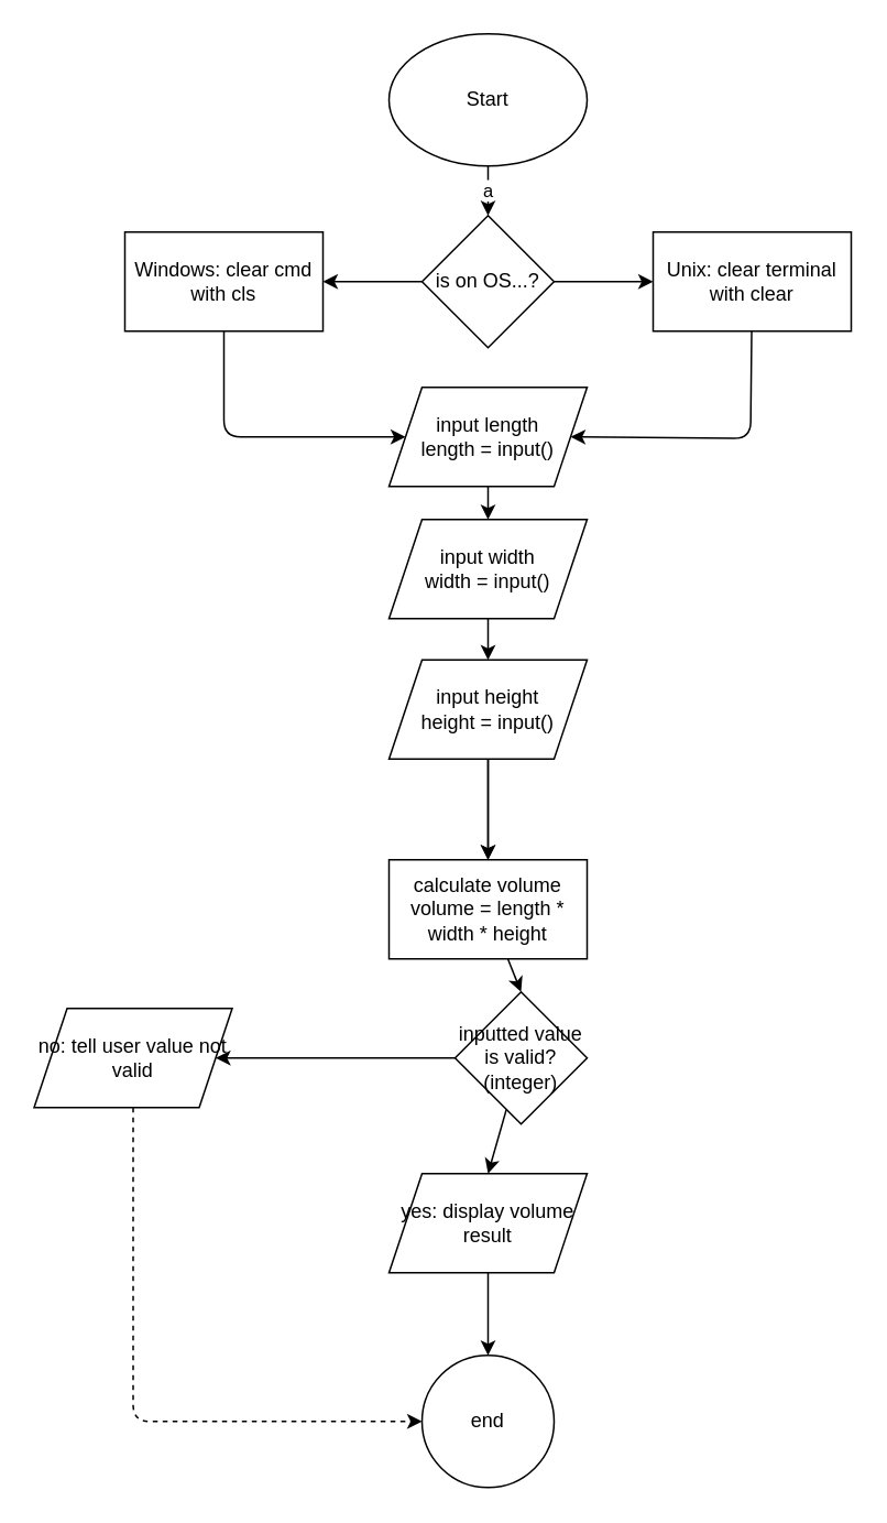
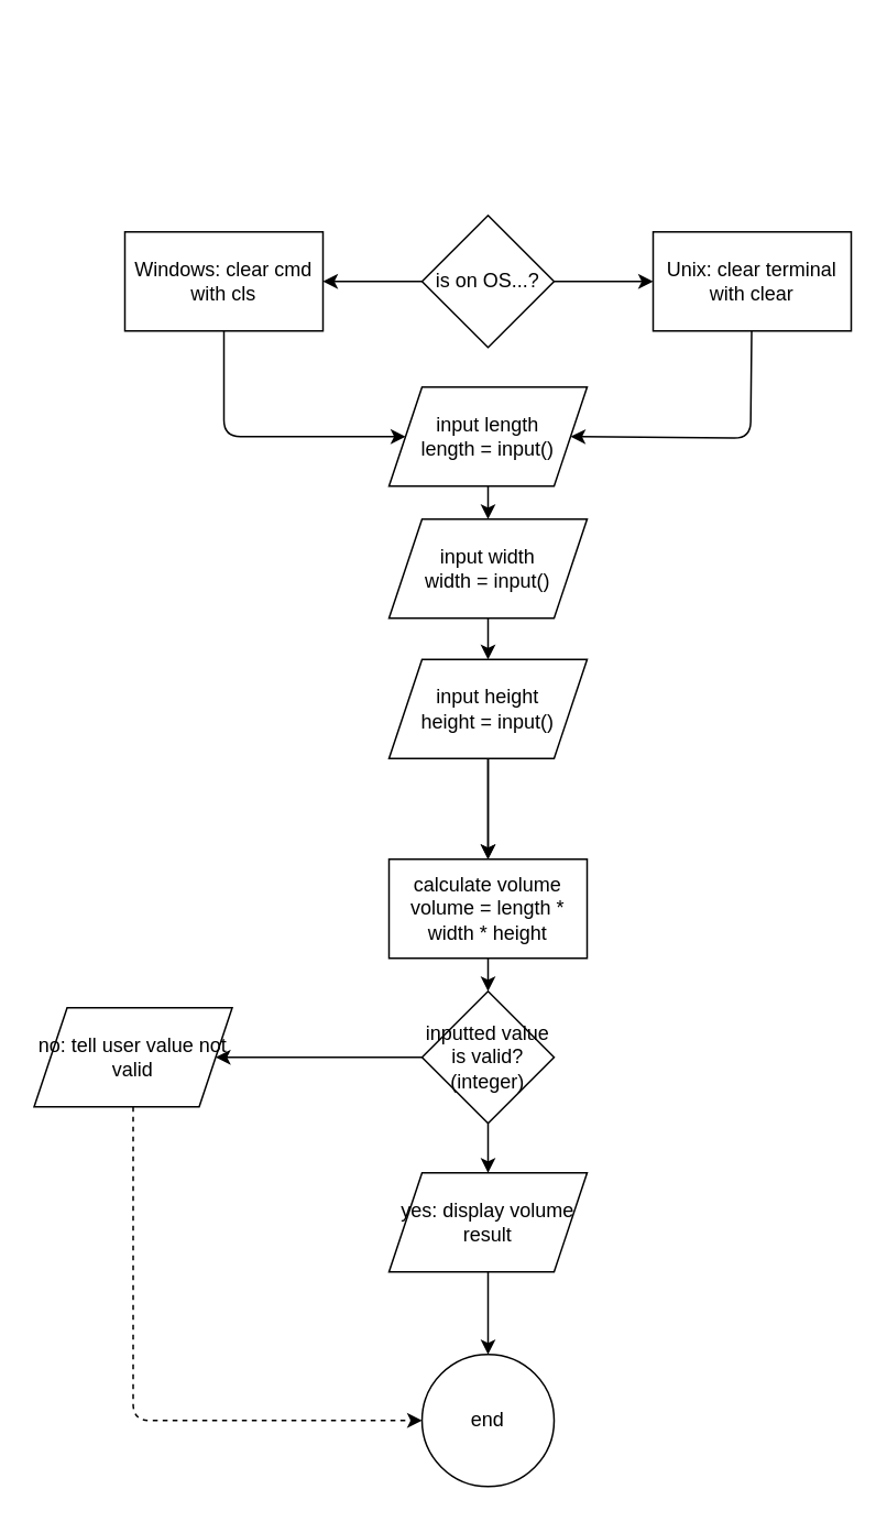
  <mxCell id="0" />
  <mxCell id="1" parent="0" />
- <mxCell id="2" value="a" style="edgeStyle=none;html=1;entryX=0.5;entryY=0;entryDx=0;entryDy=0;" parent="1" source="3" target="16" edge="1"><mxGeometry relative="1" as="geometry" /></mxCell>
- <mxCell id="3" value="Start" style="ellipse;whiteSpace=wrap;html=1;" parent="1" vertex="1"><mxGeometry x="235" y="20" width="120" height="80" as="geometry" /></mxCell>
  <mxCell id="4" value="" style="edgeStyle=none;html=1;" parent="1" source="5" target="8" edge="1"><mxGeometry relative="1" as="geometry" /></mxCell>
  <mxCell id="5" value="input width&lt;div&gt;width = input()&lt;/div&gt;" style="shape=parallelogram;perimeter=parallelogramPerimeter;whiteSpace=wrap;html=1;fixedSize=1;" parent="1" vertex="1"><mxGeometry x="235" y="314" width="120" height="60" as="geometry" /></mxCell>
  <mxCell id="6" value="" style="edgeStyle=none;html=1;" parent="1" source="8" target="10" edge="1"><mxGeometry relative="1" as="geometry" /></mxCell>
  <mxCell id="7" value="" style="edgeStyle=none;html=1;" parent="1" source="8" target="10" edge="1"><mxGeometry relative="1" as="geometry" /></mxCell>
  <mxCell id="8" value="input height&lt;div&gt;height = input()&lt;/div&gt;" style="shape=parallelogram;perimeter=parallelogramPerimeter;whiteSpace=wrap;html=1;fixedSize=1;" parent="1" vertex="1"><mxGeometry x="235" y="399" width="120" height="60" as="geometry" /></mxCell>
  <mxCell id="9" style="edgeStyle=none;html=1;entryX=0.5;entryY=0;entryDx=0;entryDy=0;" parent="1" source="10" target="23" edge="1"><mxGeometry relative="1" as="geometry" /></mxCell>
  <mxCell id="10" value="calculate volume&lt;div&gt;volume = length * width * height&lt;/div&gt;" style="whiteSpace=wrap;html=1;" parent="1" vertex="1"><mxGeometry x="235" y="520" width="120" height="60" as="geometry" /></mxCell>
  <mxCell id="11" style="edgeStyle=none;html=1;entryX=0.5;entryY=0;entryDx=0;entryDy=0;" parent="1" source="12" target="13" edge="1"><mxGeometry relative="1" as="geometry" /></mxCell>
  <mxCell id="12" value="yes: display volume result" style="shape=parallelogram;perimeter=parallelogramPerimeter;whiteSpace=wrap;html=1;fixedSize=1;" parent="1" vertex="1"><mxGeometry x="235" y="710" width="120" height="60" as="geometry" /></mxCell>
  <mxCell id="13" value="end" style="ellipse;whiteSpace=wrap;html=1;aspect=fixed;" parent="1" vertex="1"><mxGeometry x="255" y="820" width="80" height="80" as="geometry" /></mxCell>
  <mxCell id="14" value="" style="edgeStyle=none;html=1;" parent="1" source="16" target="18" edge="1"><mxGeometry relative="1" as="geometry" /></mxCell>
  <mxCell id="15" value="" style="edgeStyle=none;html=1;" parent="1" source="16" target="20" edge="1"><mxGeometry relative="1" as="geometry" /></mxCell>
  <mxCell id="16" value="is on OS...?" style="rhombus;whiteSpace=wrap;html=1;" parent="1" vertex="1"><mxGeometry x="255" y="130" width="80" height="80" as="geometry" /></mxCell>
  <mxCell id="17" style="edgeStyle=none;html=1;exitX=0.5;exitY=1;exitDx=0;exitDy=0;entryX=0;entryY=0.5;entryDx=0;entryDy=0;" parent="1" source="18" target="27" edge="1"><mxGeometry relative="1" as="geometry"><Array as="points"><mxPoint x="135" y="264" /></Array></mxGeometry></mxCell>
  <mxCell id="18" value="Windows: clear cmd with cls" style="whiteSpace=wrap;html=1;" parent="1" vertex="1"><mxGeometry x="75" y="140" width="120" height="60" as="geometry" /></mxCell>
  <mxCell id="19" style="edgeStyle=none;html=1;entryX=1;entryY=0.5;entryDx=0;entryDy=0;" edge="1" parent="1" source="20" target="27"><mxGeometry relative="1" as="geometry"><Array as="points"><mxPoint x="454" y="265" /></Array></mxGeometry></mxCell>
  <mxCell id="20" value="Unix: clear terminal with clear" style="whiteSpace=wrap;html=1;" parent="1" vertex="1"><mxGeometry x="395" y="140" width="120" height="60" as="geometry" /></mxCell>
  <mxCell id="21" style="edgeStyle=none;html=1;entryX=0.5;entryY=0;entryDx=0;entryDy=0;" parent="1" source="23" target="12" edge="1"><mxGeometry relative="1" as="geometry" /></mxCell>
  <mxCell id="22" style="edgeStyle=none;html=1;" parent="1" source="23" target="25" edge="1"><mxGeometry relative="1" as="geometry" /></mxCell>
- <mxCell id="23" value="inputted value is valid? (integer)" style="rhombus;whiteSpace=wrap;html=1;" parent="1" vertex="1"><mxGeometry x="275" y="600" width="80" height="80" as="geometry" /></mxCell>
+ <mxCell id="23" value="inputted value is valid? (integer)" style="rhombus;whiteSpace=wrap;html=1;" parent="1" vertex="1"><mxGeometry x="255" y="600" width="80" height="80" as="geometry" /></mxCell>
  <mxCell id="24" style="edgeStyle=none;html=1;entryX=0;entryY=0.5;entryDx=0;entryDy=0;dashed=1;" parent="1" source="25" target="13" edge="1"><mxGeometry relative="1" as="geometry"><Array as="points"><mxPoint x="80" y="860" /></Array></mxGeometry></mxCell>
  <mxCell id="25" value="no: tell user value not valid" style="shape=parallelogram;perimeter=parallelogramPerimeter;whiteSpace=wrap;html=1;fixedSize=1;" parent="1" vertex="1"><mxGeometry x="20" y="610" width="120" height="60" as="geometry" /></mxCell>
  <mxCell id="26" style="edgeStyle=none;html=1;entryX=0.5;entryY=0;entryDx=0;entryDy=0;" edge="1" parent="1" source="27" target="5"><mxGeometry relative="1" as="geometry" /></mxCell>
  <mxCell id="27" value="input length&lt;div&gt;length = input()&lt;/div&gt;" style="shape=parallelogram;perimeter=parallelogramPerimeter;whiteSpace=wrap;html=1;fixedSize=1;" vertex="1" parent="1"><mxGeometry x="235" y="234" width="120" height="60" as="geometry" /></mxCell>
